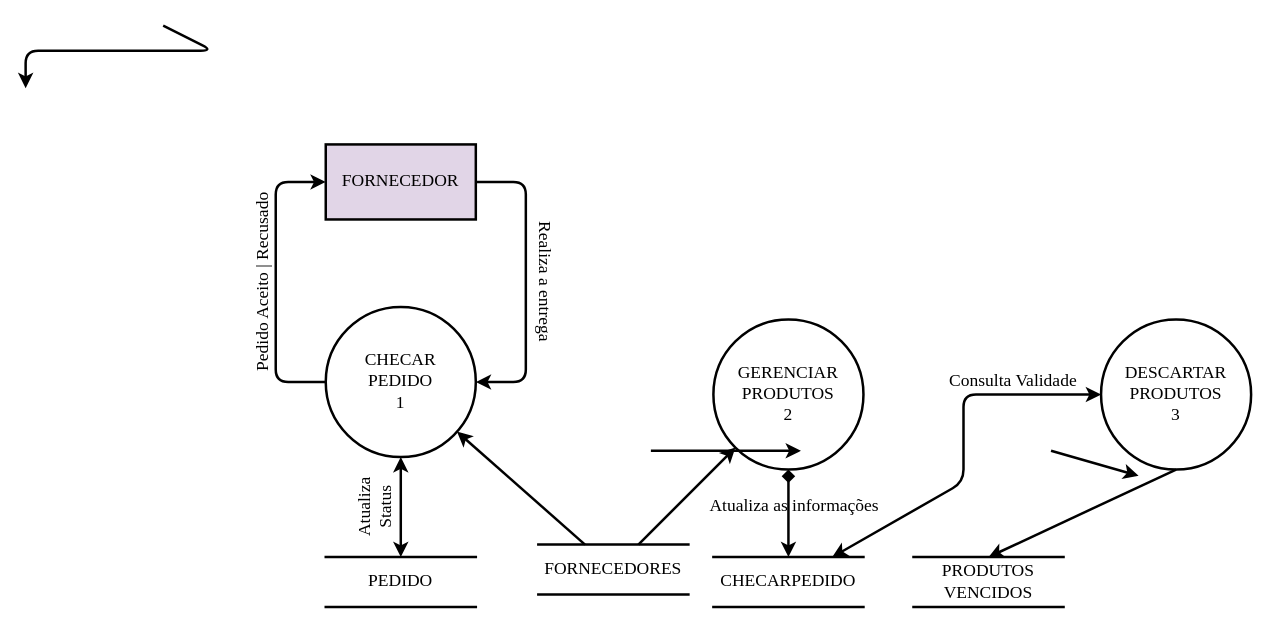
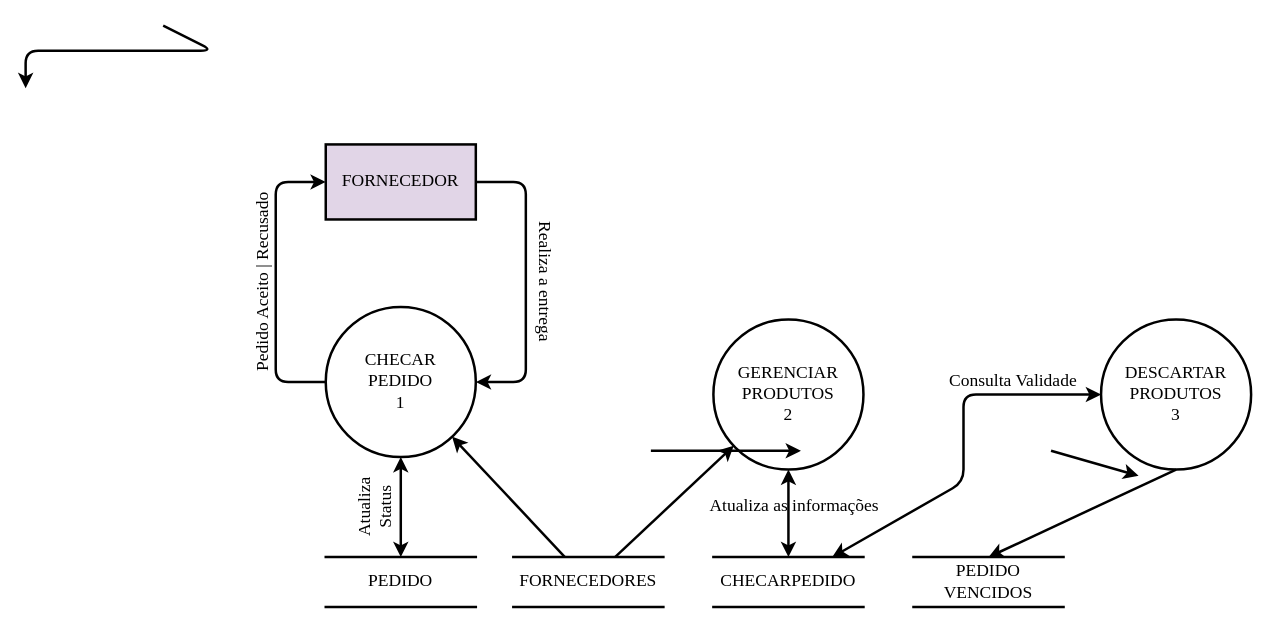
  <mxCell id="0" />
  <mxCell id="1" parent="0" />
  <mxCell id="2" value="FORNECEDOR" style="rounded=0;whiteSpace=wrap;html=1;strokeWidth=2;fontFamily=Tahoma;fontSize=14;fillColor=#e1d5e7;" parent="1" vertex="1"><mxGeometry x="260" y="115" width="120" height="60" as="geometry" /></mxCell>
  <mxCell id="3" value="CHECAR&lt;br style=&quot;font-size: 14px;&quot;&gt;PEDIDO&lt;br style=&quot;font-size: 14px;&quot;&gt;1" style="ellipse;whiteSpace=wrap;html=1;aspect=fixed;strokeWidth=2;fontFamily=Tahoma;fontSize=14;" parent="1" vertex="1"><mxGeometry x="260" y="245" width="120" height="120" as="geometry" /></mxCell>
  <mxCell id="4" value="" style="endArrow=classic;html=1;exitX=1;exitY=0.5;exitDx=0;exitDy=0;entryX=1;entryY=0.5;entryDx=0;entryDy=0;strokeWidth=2;fontFamily=Tahoma;fontSize=14;" parent="1" source="2" target="3" edge="1"><mxGeometry width="50" height="50" relative="1" as="geometry"><mxPoint x="430" y="225" as="sourcePoint" /><mxPoint x="480" y="175" as="targetPoint" /><Array as="points"><mxPoint x="420" y="145" /><mxPoint x="420" y="305" /></Array></mxGeometry></mxCell>
  <mxCell id="5" value="Realiza a entrega" style="text;html=1;strokeColor=none;fillColor=none;align=center;verticalAlign=middle;whiteSpace=wrap;rounded=0;rotation=90;strokeWidth=2;fontFamily=Tahoma;fontSize=14;" parent="1" vertex="1"><mxGeometry x="380" y="215" width="110" height="20" as="geometry" /></mxCell>
  <mxCell id="6" value="PEDIDO" style="shape=partialRectangle;whiteSpace=wrap;html=1;left=0;right=0;fillColor=none;strokeWidth=2;fontFamily=Tahoma;fontSize=14;" parent="1" vertex="1"><mxGeometry x="260" y="445" width="120" height="40" as="geometry" /></mxCell>
- <mxCell id="7" value="FORNECEDORES" style="shape=partialRectangle;whiteSpace=wrap;html=1;left=0;right=0;fillColor=none;strokeWidth=2;fontFamily=Tahoma;fontSize=14;" parent="1" vertex="1"><mxGeometry x="430" y="435" width="120" height="40" as="geometry" /></mxCell>
+ <mxCell id="7" value="FORNECEDORES" style="shape=partialRectangle;whiteSpace=wrap;html=1;left=0;right=0;fillColor=none;strokeWidth=2;fontFamily=Tahoma;fontSize=14;" parent="1" vertex="1"><mxGeometry x="410" y="445" width="120" height="40" as="geometry" /></mxCell>
  <mxCell id="8" value="" style="endArrow=classic;html=1;strokeWidth=2;fontFamily=Tahoma;fontSize=14;" parent="1" source="7" target="3" edge="1"><mxGeometry width="50" height="50" relative="1" as="geometry"><mxPoint x="450" y="425" as="sourcePoint" /><mxPoint x="500" y="375" as="targetPoint" /></mxGeometry></mxCell>
  <mxCell id="9" value="" style="endArrow=classic;startArrow=classic;html=1;entryX=0.5;entryY=1;entryDx=0;entryDy=0;exitX=0.5;exitY=0;exitDx=0;exitDy=0;strokeWidth=2;fontFamily=Tahoma;fontSize=14;" parent="1" source="6" target="3" edge="1"><mxGeometry width="50" height="50" relative="1" as="geometry"><mxPoint x="300" y="435" as="sourcePoint" /><mxPoint x="350" y="385" as="targetPoint" /></mxGeometry></mxCell>
  <mxCell id="10" value="" style="endArrow=classic;html=1;entryX=0;entryY=0.5;entryDx=0;entryDy=0;exitX=0;exitY=0.5;exitDx=0;exitDy=0;strokeWidth=2;fontFamily=Tahoma;fontSize=14;" parent="1" source="3" target="2" edge="1"><mxGeometry width="50" height="50" relative="1" as="geometry"><mxPoint x="200" y="245" as="sourcePoint" /><mxPoint x="250" y="195" as="targetPoint" /><Array as="points"><mxPoint x="220" y="305" /><mxPoint x="220" y="145" /></Array></mxGeometry></mxCell>
  <mxCell id="11" value="Pedido Aceito | Recusado" style="text;html=1;strokeColor=none;fillColor=none;align=center;verticalAlign=middle;whiteSpace=wrap;rounded=0;rotation=-90;strokeWidth=2;fontFamily=Tahoma;fontSize=14;" parent="1" vertex="1"><mxGeometry x="120" y="215" width="180" height="20" as="geometry" /></mxCell>
  <mxCell id="12" value="CHECARPEDIDO" style="shape=partialRectangle;whiteSpace=wrap;html=1;left=0;right=0;fillColor=none;strokeWidth=2;fontFamily=Tahoma;fontSize=14;" parent="1" vertex="1"><mxGeometry x="570" y="445" width="120" height="40" as="geometry" /></mxCell>
  <mxCell id="13" value="GERENCIAR&lt;br style=&quot;font-size: 14px&quot;&gt;PRODUTOS&lt;br style=&quot;font-size: 14px&quot;&gt;2" style="ellipse;whiteSpace=wrap;html=1;aspect=fixed;strokeWidth=2;fontFamily=Tahoma;fontSize=14;" parent="1" vertex="1"><mxGeometry x="570" y="255" width="120" height="120" as="geometry" /></mxCell>
- <mxCell id="14" value="" style="endArrow=diamond;startArrow=classic;html=1;entryX=0.5;entryY=1;entryDx=0;entryDy=0;exitX=0.5;exitY=0;exitDx=0;exitDy=0;strokeWidth=2;fontFamily=Tahoma;fontSize=14;" parent="1" source="12" target="13" edge="1"><mxGeometry width="50" height="50" relative="1" as="geometry"><mxPoint x="620" y="435" as="sourcePoint" /><mxPoint x="670" y="385" as="targetPoint" /></mxGeometry></mxCell>
+ <mxCell id="14" value="" style="endArrow=classic;startArrow=classic;html=1;entryX=0.5;entryY=1;entryDx=0;entryDy=0;exitX=0.5;exitY=0;exitDx=0;exitDy=0;strokeWidth=2;fontFamily=Tahoma;fontSize=14;" parent="1" source="12" target="13" edge="1"><mxGeometry width="50" height="50" relative="1" as="geometry"><mxPoint x="620" y="435" as="sourcePoint" /><mxPoint x="670" y="385" as="targetPoint" /></mxGeometry></mxCell>
  <mxCell id="15" value="Atualiza as informações" style="text;html=1;strokeColor=none;fillColor=none;align=center;verticalAlign=middle;whiteSpace=wrap;rounded=0;strokeWidth=2;fontFamily=Tahoma;fontSize=14;" parent="1" vertex="1"><mxGeometry x="560" y="395" width="150" height="20" as="geometry" /></mxCell>
  <mxCell id="16" value="" style="endArrow=classic;html=1;strokeWidth=2;fontFamily=Tahoma;fontSize=14;" parent="1" source="7" target="13" edge="1"><mxGeometry width="50" height="50" relative="1" as="geometry"><mxPoint x="480" y="425" as="sourcePoint" /><mxPoint x="530" y="375" as="targetPoint" /></mxGeometry></mxCell>
  <mxCell id="17" value="DESCARTAR&lt;br style=&quot;font-size: 14px&quot;&gt;PRODUTOS&lt;br style=&quot;font-size: 14px&quot;&gt;3" style="ellipse;whiteSpace=wrap;html=1;aspect=fixed;strokeWidth=2;fontFamily=Tahoma;fontSize=14;" parent="1" vertex="1"><mxGeometry x="880" y="255" width="120" height="120" as="geometry" /></mxCell>
- <mxCell id="18" value="PRODUTOS&lt;br style=&quot;font-size: 14px;&quot;&gt;VENCIDOS" style="shape=partialRectangle;whiteSpace=wrap;html=1;left=0;right=0;fillColor=none;strokeWidth=2;fontFamily=Tahoma;fontSize=14;" parent="1" vertex="1"><mxGeometry x="730" y="445" width="120" height="40" as="geometry" /></mxCell>
+ <mxCell id="18" value="PEDIDO&lt;br style=&quot;font-size: 14px;&quot;&gt;VENCIDOS" style="shape=partialRectangle;whiteSpace=wrap;html=1;left=0;right=0;fillColor=none;strokeWidth=2;fontFamily=Tahoma;fontSize=14;" parent="1" vertex="1"><mxGeometry x="730" y="445" width="120" height="40" as="geometry" /></mxCell>
  <mxCell id="19" value="Consulta Validade" style="text;html=1;strokeColor=none;fillColor=none;align=center;verticalAlign=middle;whiteSpace=wrap;rounded=0;rotation=0;strokeWidth=2;fontFamily=Tahoma;fontSize=14;" parent="1" vertex="1"><mxGeometry x="740" y="295" width="140" height="20" as="geometry" /></mxCell>
  <mxCell id="20" value="" style="endArrow=classic;startArrow=classic;html=1;entryX=0;entryY=0.5;entryDx=0;entryDy=0;strokeWidth=2;fontFamily=Tahoma;fontSize=14;" parent="1" source="12" target="17" edge="1"><mxGeometry width="50" height="50" relative="1" as="geometry"><mxPoint x="730" y="395" as="sourcePoint" /><mxPoint x="780" y="345" as="targetPoint" /><Array as="points"><mxPoint x="770" y="385" /><mxPoint x="770" y="315" /></Array></mxGeometry></mxCell>
  <mxCell id="21" value="" style="endArrow=classic;html=1;exitX=0.5;exitY=1;exitDx=0;exitDy=0;entryX=0.5;entryY=0;entryDx=0;entryDy=0;strokeWidth=2;fontFamily=Tahoma;fontSize=14;" parent="1" source="17" target="18" edge="1"><mxGeometry width="50" height="50" relative="1" as="geometry"><mxPoint x="980" y="475" as="sourcePoint" /><mxPoint x="1030" y="425" as="targetPoint" /></mxGeometry></mxCell>
  <mxCell id="22" value="" style="endArrow=classic;html=1;exitX=0.5;exitY=1;exitDx=0;exitDy=0;entryX=0.5;entryY=0;entryDx=0;entryDy=0;strokeWidth=2;fontFamily=Tahoma;fontSize=14;" parent="1" edge="1"><mxGeometry width="50" height="50" relative="1" as="geometry"><mxPoint x="520" y="360" as="sourcePoint" /><mxPoint x="640" y="360" as="targetPoint" /></mxGeometry></mxCell>
  <mxCell id="23" value="" style="endArrow=classic;html=1;exitX=0.5;exitY=1;exitDx=0;exitDy=0;entryX=0.5;entryY=0;entryDx=0;entryDy=0;strokeWidth=2;fontFamily=Tahoma;fontSize=14;" parent="1" edge="1"><mxGeometry width="50" height="50" relative="1" as="geometry"><mxPoint x="840" y="360" as="sourcePoint" /><mxPoint x="910" y="380" as="targetPoint" /></mxGeometry></mxCell>
  <mxCell id="24" value="" style="endArrow=classic;html=1;strokeWidth=2;fontFamily=Tahoma;fontSize=14;exitX=0.5;exitY=0;exitDx=0;exitDy=0;entryX=1;entryY=0.5;entryDx=0;entryDy=0;" parent="1" edge="1"><mxGeometry width="50" height="50" relative="1" as="geometry"><mxPoint x="130" y="20" as="sourcePoint" /><mxPoint x="20" y="70" as="targetPoint" /><Array as="points"><mxPoint y="40" x="170" /><mxPoint x="20" y="40" /></Array></mxGeometry></mxCell>
  <mxCell id="25" value="Atualiza Status" style="text;html=1;strokeColor=none;fillColor=none;align=center;verticalAlign=middle;whiteSpace=wrap;rounded=0;fontFamily=Tahoma;fontSize=14;rotation=-90;" parent="1" vertex="1"><mxGeometry x="280" y="395" width="40" height="20" as="geometry" /></mxCell>
